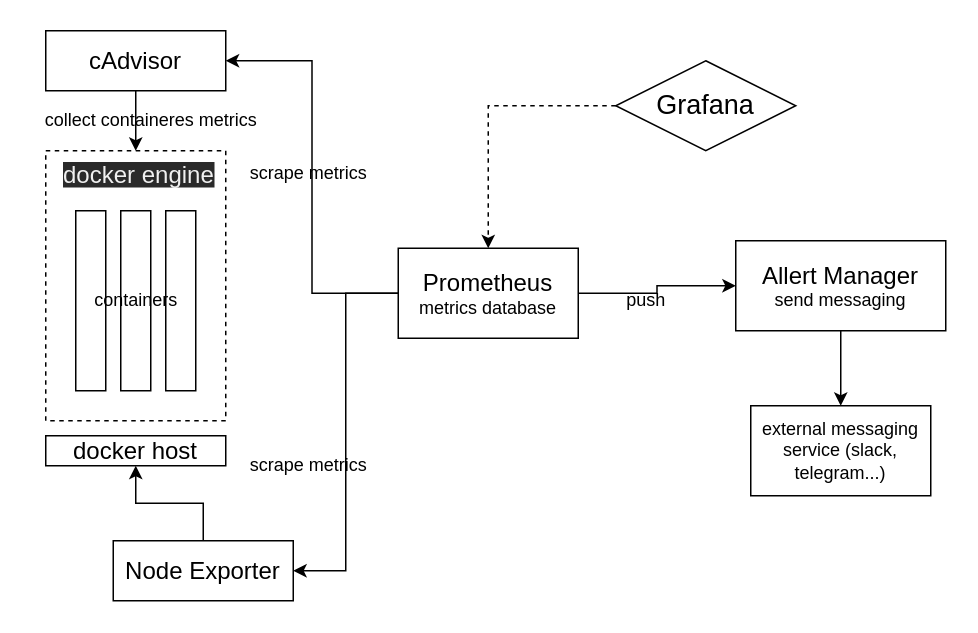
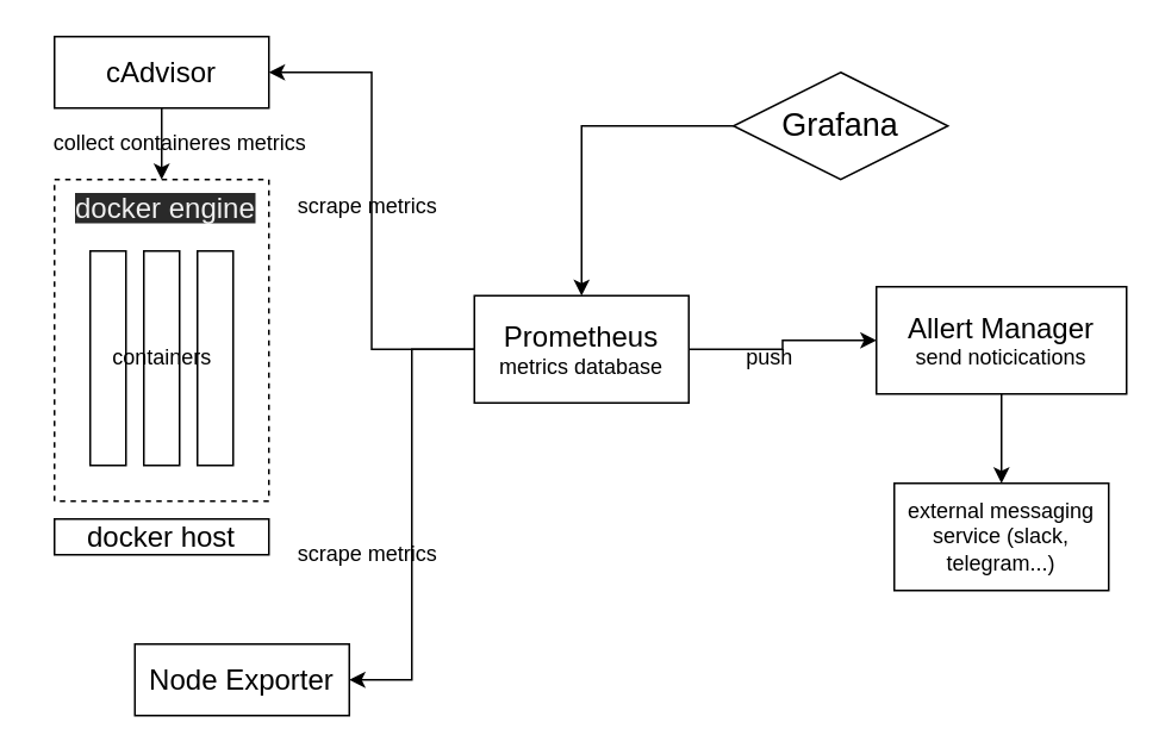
  <mxCell id="0" />
  <mxCell id="1" parent="0" />
- <mxCell id="2" style="edgeStyle=orthogonalEdgeStyle;rounded=0;orthogonalLoop=1;jettySize=auto;html=1;entryX=0.5;entryY=1;entryDx=0;entryDy=0;" parent="1" source="19" target="15" edge="1"><mxGeometry relative="1" as="geometry" /></mxCell>
  <mxCell id="3" value="" style="whiteSpace=wrap;html=1;dashed=1;" parent="1" vertex="1"><mxGeometry x="30" y="100" width="120" height="180" as="geometry" /></mxCell>
  <mxCell id="4" style="edgeStyle=orthogonalEdgeStyle;rounded=0;orthogonalLoop=1;jettySize=auto;html=1;entryX=0.5;entryY=0;entryDx=0;entryDy=0;" edge="1" parent="1" source="5" target="25"><mxGeometry relative="1" as="geometry" /></mxCell>
- <mxCell id="5" value="&lt;font&gt;&lt;span style=&quot;font-size: 16px&quot;&gt;Allert Manager&lt;/span&gt;&lt;br&gt;&lt;font style=&quot;font-size: 12px&quot;&gt;send messaging&lt;/font&gt;&lt;br&gt;&lt;/font&gt;" style="whiteSpace=wrap;html=1;" parent="1" vertex="1"><mxGeometry x="490" y="160" width="140" height="60" as="geometry" /></mxCell>
+ <mxCell id="5" value="&lt;font&gt;&lt;span style=&quot;font-size: 16px&quot;&gt;Allert Manager&lt;/span&gt;&lt;br&gt;&lt;font style=&quot;font-size: 12px&quot;&gt;send noticications&lt;/font&gt;&lt;br&gt;&lt;/font&gt;" style="whiteSpace=wrap;html=1;" parent="1" vertex="1"><mxGeometry x="490" y="160" width="140" height="60" as="geometry" /></mxCell>
  <mxCell id="6" style="edgeStyle=orthogonalEdgeStyle;rounded=0;orthogonalLoop=1;jettySize=auto;html=1;entryX=0;entryY=0.5;entryDx=0;entryDy=0;" parent="1" source="9" target="5" edge="1"><mxGeometry relative="1" as="geometry" /></mxCell>
  <mxCell id="7" style="edgeStyle=orthogonalEdgeStyle;rounded=0;orthogonalLoop=1;jettySize=auto;html=1;entryX=1;entryY=0.5;entryDx=0;entryDy=0;" parent="1" source="9" target="17" edge="1"><mxGeometry relative="1" as="geometry" /></mxCell>
  <mxCell id="8" style="edgeStyle=orthogonalEdgeStyle;rounded=0;orthogonalLoop=1;jettySize=auto;html=1;entryX=1;entryY=0.5;entryDx=0;entryDy=0;" parent="1" source="9" target="19" edge="1"><mxGeometry relative="1" as="geometry" /></mxCell>
  <mxCell id="9" value="&lt;font style=&quot;font-size: 16px&quot;&gt;Prometheus&lt;/font&gt;&lt;br&gt;metrics database" style="whiteSpace=wrap;html=1;" parent="1" vertex="1"><mxGeometry x="265" y="165" width="120" height="60" as="geometry" /></mxCell>
- <mxCell id="10" style="edgeStyle=orthogonalEdgeStyle;rounded=0;orthogonalLoop=1;jettySize=auto;html=1;entryX=0.5;entryY=0;entryDx=0;entryDy=0;dashed=1;" parent="1" source="11" target="9" edge="1"><mxGeometry relative="1" as="geometry" /></mxCell>
+ <mxCell id="10" style="edgeStyle=orthogonalEdgeStyle;rounded=0;orthogonalLoop=1;jettySize=auto;html=1;entryX=0.5;entryY=0;entryDx=0;entryDy=0;" parent="1" source="11" target="9" edge="1"><mxGeometry relative="1" as="geometry" /></mxCell>
  <mxCell id="11" value="&lt;font style=&quot;font-size: 18px&quot;&gt;Grafana&lt;/font&gt;" style="rhombus;whiteSpace=wrap;html=1;" parent="1" vertex="1"><mxGeometry x="410" y="40" width="120" height="60" as="geometry" /></mxCell>
  <mxCell id="12" value="" style="whiteSpace=wrap;html=1;direction=south;" parent="1" vertex="1"><mxGeometry x="50" y="140" width="20" height="120" as="geometry" /></mxCell>
  <mxCell id="13" value="" style="whiteSpace=wrap;html=1;direction=south;" parent="1" vertex="1"><mxGeometry x="110" y="140" width="20" height="120" as="geometry" /></mxCell>
  <mxCell id="14" value="" style="whiteSpace=wrap;html=1;direction=south;" parent="1" vertex="1"><mxGeometry x="80" y="140" width="20" height="120" as="geometry" /></mxCell>
  <mxCell id="15" value="&lt;font style=&quot;font-size: 16px&quot;&gt;docker host&lt;/font&gt;" style="whiteSpace=wrap;html=1;" parent="1" vertex="1"><mxGeometry x="30" y="290" width="120" height="20" as="geometry" /></mxCell>
  <mxCell id="16" style="edgeStyle=orthogonalEdgeStyle;rounded=0;orthogonalLoop=1;jettySize=auto;html=1;entryX=0.5;entryY=0;entryDx=0;entryDy=0;" parent="1" source="17" target="3" edge="1"><mxGeometry relative="1" as="geometry" /></mxCell>
  <mxCell id="17" value="&lt;font style=&quot;font-size: 16px&quot;&gt;cAdvisor&lt;/font&gt;" style="whiteSpace=wrap;html=1;" parent="1" vertex="1"><mxGeometry x="30" y="20" width="120" height="40" as="geometry" /></mxCell>
  <mxCell id="18" value="&lt;!--StartFragment--&gt;&lt;span style=&quot;color: rgb(240, 240, 240); font-family: Helvetica; font-size: 16px; font-style: normal; font-variant-ligatures: normal; font-variant-caps: normal; font-weight: 400; letter-spacing: normal; orphans: 2; text-align: center; text-indent: 0px; text-transform: none; widows: 2; word-spacing: 0px; -webkit-text-stroke-width: 0px; background-color: rgb(42, 42, 42); text-decoration-style: initial; text-decoration-color: initial; float: none; display: inline !important;&quot;&gt;docker engine&lt;/span&gt;&lt;!--EndFragment--&gt;" style="text;whiteSpace=wrap;html=1;" parent="1" vertex="1"><mxGeometry x="40" y="100" width="130" height="30" as="geometry" /></mxCell>
  <mxCell id="19" value="&lt;font style=&quot;font-size: 16px&quot;&gt;Node Exporter&lt;/font&gt;" style="whiteSpace=wrap;html=1;" parent="1" vertex="1"><mxGeometry x="75" y="360" width="120" height="40" as="geometry" /></mxCell>
  <mxCell id="20" value="containers" style="text;html=1;align=center;verticalAlign=middle;resizable=0;points=[];autosize=1;" parent="1" vertex="1"><mxGeometry x="55" y="190" width="70" height="20" as="geometry" /></mxCell>
  <mxCell id="21" value="collect containeres metrics" style="text;html=1;align=center;verticalAlign=middle;resizable=0;points=[];autosize=1;" parent="1" vertex="1"><mxGeometry x="20" y="70" width="160" height="20" as="geometry" /></mxCell>
  <mxCell id="22" value="push" style="text;html=1;align=center;verticalAlign=middle;resizable=0;points=[];autosize=1;" parent="1" vertex="1"><mxGeometry x="410" y="190" width="40" height="20" as="geometry" /></mxCell>
  <mxCell id="23" value="scrape metrics" style="text;html=1;align=center;verticalAlign=middle;resizable=0;points=[];autosize=1;" parent="1" vertex="1"><mxGeometry x="160" y="300" width="90" height="20" as="geometry" /></mxCell>
  <mxCell id="24" value="scrape metrics" style="text;html=1;align=center;verticalAlign=middle;resizable=0;points=[];autosize=1;" parent="1" vertex="1"><mxGeometry x="160" y="105" width="90" height="20" as="geometry" /></mxCell>
  <mxCell id="25" value="external messaging service (slack, telegram...)" style="whiteSpace=wrap;html=1;" vertex="1" parent="1"><mxGeometry x="500" y="270" width="120" height="60" as="geometry" /></mxCell>
